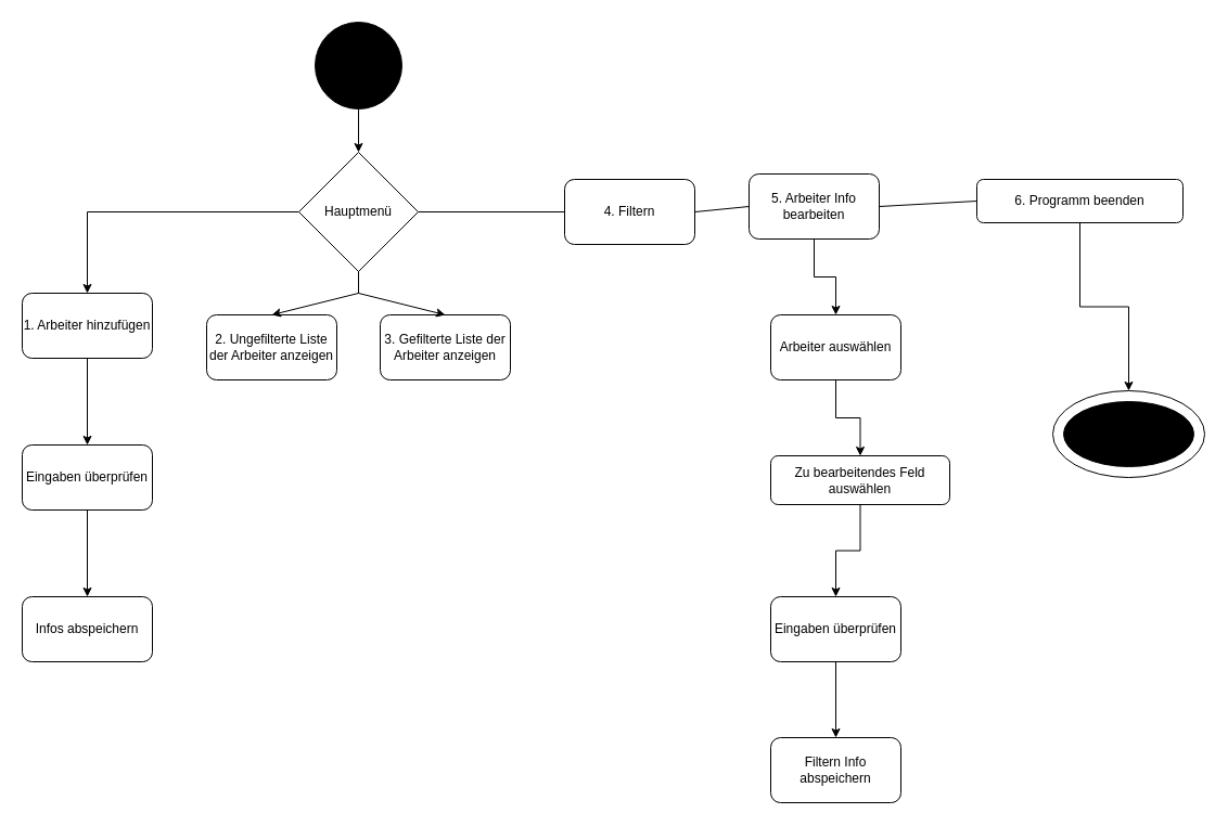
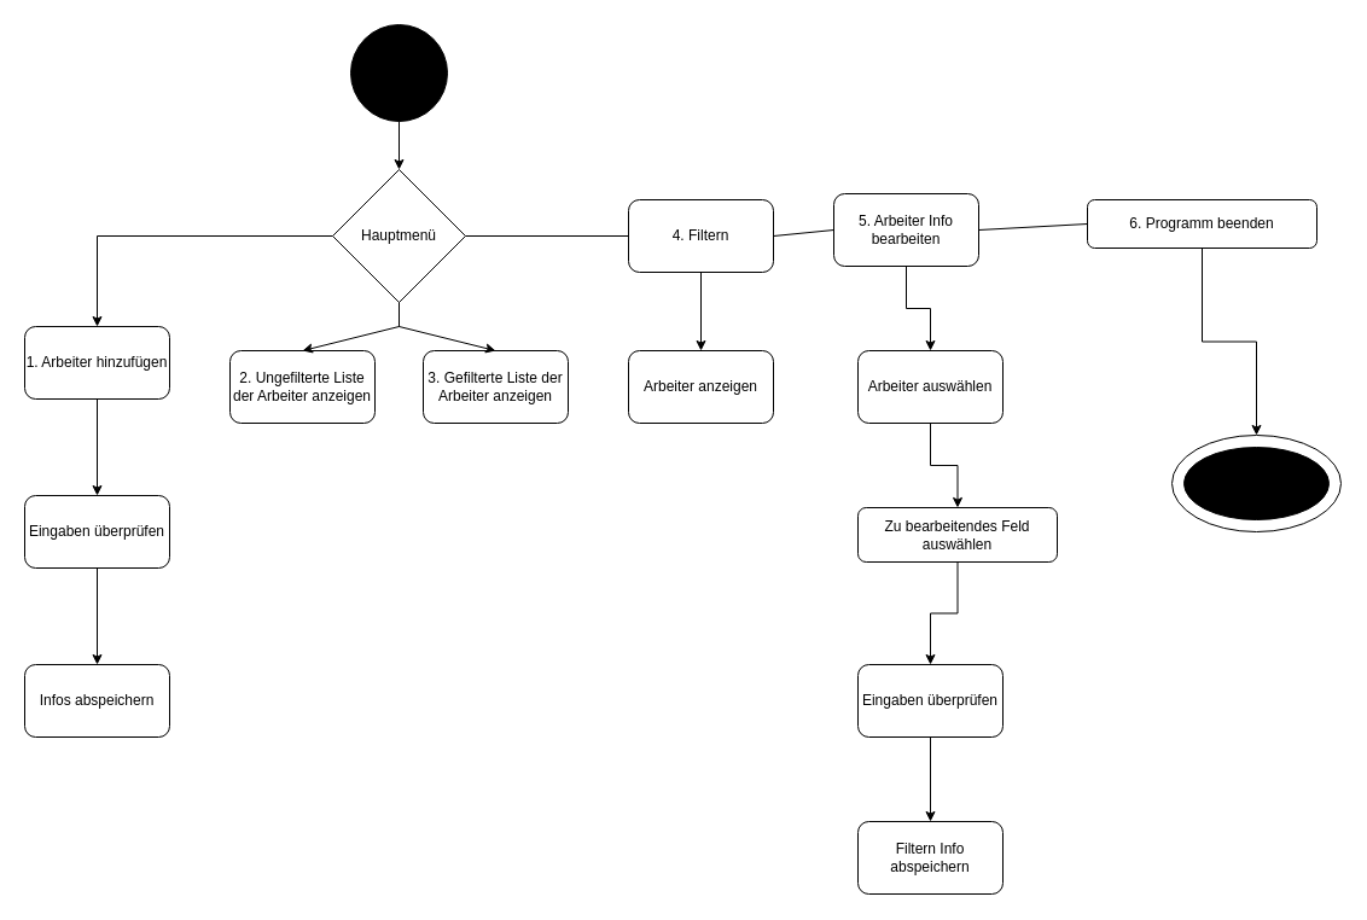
  <mxCell id="0" />
  <mxCell id="1" parent="0" />
  <mxCell id="2" value="" style="edgeStyle=orthogonalEdgeStyle;rounded=0;orthogonalLoop=1;jettySize=auto;html=1;" parent="1" source="3" target="5" edge="1"><mxGeometry relative="1" as="geometry" /></mxCell>
  <mxCell id="3" value="" style="ellipse;whiteSpace=wrap;html=1;aspect=fixed;fillColor=#000000;" parent="1" vertex="1"><mxGeometry x="290" y="20" width="80" height="80" as="geometry" /></mxCell>
  <mxCell id="4" value="" style="edgeStyle=orthogonalEdgeStyle;rounded=0;orthogonalLoop=1;jettySize=auto;html=1;" parent="1" source="5" target="7" edge="1"><mxGeometry relative="1" as="geometry" /></mxCell>
  <mxCell id="5" value="Hauptmenü" style="rhombus;whiteSpace=wrap;html=1;fillColor=#FFFFFF;" parent="1" vertex="1"><mxGeometry x="275" y="140" width="110" height="110" as="geometry" /></mxCell>
  <mxCell id="6" value="" style="edgeStyle=orthogonalEdgeStyle;rounded=0;orthogonalLoop=1;jettySize=auto;html=1;" parent="1" source="7" target="11" edge="1"><mxGeometry relative="1" as="geometry" /></mxCell>
  <mxCell id="7" value="1. Arbeiter hinzufügen" style="rounded=1;whiteSpace=wrap;html=1;fillColor=#FFFFFF;" parent="1" vertex="1"><mxGeometry x="20" y="270" width="120" height="60" as="geometry" /></mxCell>
  <mxCell id="8" value="3. Gefilterte Liste der Arbeiter anzeigen" style="rounded=1;whiteSpace=wrap;html=1;fillColor=#FFFFFF;" parent="1" vertex="1"><mxGeometry x="350" y="290" width="120" height="60" as="geometry" /></mxCell>
  <mxCell id="9" value="2. Ungefilterte Liste der Arbeiter anzeigen" style="rounded=1;whiteSpace=wrap;html=1;fillColor=#FFFFFF;" parent="1" vertex="1"><mxGeometry x="190" y="290" width="120" height="60" as="geometry" /></mxCell>
  <mxCell id="10" value="" style="edgeStyle=orthogonalEdgeStyle;rounded=0;orthogonalLoop=1;jettySize=auto;html=1;" parent="1" source="11" target="12" edge="1"><mxGeometry relative="1" as="geometry" /></mxCell>
  <mxCell id="11" value="Eingaben überprüfen" style="whiteSpace=wrap;html=1;fillColor=#FFFFFF;rounded=1;" parent="1" vertex="1"><mxGeometry x="20" y="410" width="120" height="60" as="geometry" /></mxCell>
  <mxCell id="12" value="Infos abspeichern" style="whiteSpace=wrap;html=1;fillColor=#FFFFFF;rounded=1;" parent="1" vertex="1"><mxGeometry x="20" y="550" width="120" height="60" as="geometry" /></mxCell>
+ <mxCell id="13" value="" style="edgeStyle=orthogonalEdgeStyle;rounded=0;orthogonalLoop=1;jettySize=auto;html=1;fontFamily=Helvetica;fontSize=12;fontColor=default;" parent="1" source="14" target="24" edge="1"><mxGeometry relative="1" as="geometry" /></mxCell>
  <mxCell id="14" value="4. Filtern" style="rounded=1;whiteSpace=wrap;html=1;fontFamily=Helvetica;fontSize=12;fontColor=default;strokeColor=default;fillColor=#FFFFFF;" parent="1" vertex="1"><mxGeometry x="520" y="165" width="120" height="60" as="geometry" /></mxCell>
  <mxCell id="15" value="" style="endArrow=classic;html=1;rounded=0;fontFamily=Helvetica;fontSize=12;fontColor=default;exitX=0.5;exitY=1;exitDx=0;exitDy=0;entryX=0.5;entryY=0;entryDx=0;entryDy=0;" parent="1" source="5" target="8" edge="1"><mxGeometry width="50" height="50" relative="1" as="geometry"><mxPoint x="590" y="490" as="sourcePoint" /><mxPoint x="640" y="440" as="targetPoint" /><Array as="points"><mxPoint x="330" y="270" /></Array></mxGeometry></mxCell>
  <mxCell id="16" value="" style="endArrow=classic;html=1;rounded=0;fontFamily=Helvetica;fontSize=12;fontColor=default;entryX=0.5;entryY=0;entryDx=0;entryDy=0;" parent="1" target="9" edge="1"><mxGeometry width="50" height="50" relative="1" as="geometry"><mxPoint x="330" y="250" as="sourcePoint" /><mxPoint x="640" y="440" as="targetPoint" /><Array as="points"><mxPoint x="330" y="270" /></Array></mxGeometry></mxCell>
  <mxCell id="17" value="" style="endArrow=none;html=1;rounded=0;fontFamily=Helvetica;fontSize=12;fontColor=default;exitX=1;exitY=0.5;exitDx=0;exitDy=0;entryX=0;entryY=0.5;entryDx=0;entryDy=0;" parent="1" source="5" target="14" edge="1"><mxGeometry width="50" height="50" relative="1" as="geometry"><mxPoint x="590" y="490" as="sourcePoint" /><mxPoint x="640" y="440" as="targetPoint" /></mxGeometry></mxCell>
  <mxCell id="18" value="" style="edgeStyle=orthogonalEdgeStyle;rounded=0;orthogonalLoop=1;jettySize=auto;html=1;fontFamily=Helvetica;fontSize=12;fontColor=default;" parent="1" source="19" target="26" edge="1"><mxGeometry relative="1" as="geometry" /></mxCell>
  <mxCell id="19" value="5. Arbeiter Info bearbeiten" style="rounded=1;whiteSpace=wrap;html=1;fontFamily=Helvetica;fontSize=12;fontColor=default;strokeColor=default;fillColor=#FFFFFF;" parent="1" vertex="1"><mxGeometry x="690" y="160" width="120" height="60" as="geometry" /></mxCell>
  <mxCell id="20" value="" style="edgeStyle=orthogonalEdgeStyle;rounded=0;orthogonalLoop=1;jettySize=auto;html=1;fontFamily=Helvetica;fontSize=12;fontColor=default;" parent="1" source="21" target="32" edge="1"><mxGeometry relative="1" as="geometry" /></mxCell>
  <mxCell id="21" value="6. Programm beenden" style="rounded=1;whiteSpace=wrap;html=1;fontFamily=Helvetica;fontSize=12;fontColor=default;strokeColor=default;fillColor=#FFFFFF;" parent="1" vertex="1"><mxGeometry x="900" y="165" width="190" height="40" as="geometry" /></mxCell>
  <mxCell id="22" value="" style="endArrow=none;html=1;rounded=0;fontFamily=Helvetica;fontSize=12;fontColor=default;exitX=1;exitY=0.5;exitDx=0;exitDy=0;entryX=0;entryY=0.5;entryDx=0;entryDy=0;" parent="1" source="14" target="19" edge="1"><mxGeometry width="50" height="50" relative="1" as="geometry"><mxPoint x="740" y="490" as="sourcePoint" /><mxPoint x="790" y="440" as="targetPoint" /></mxGeometry></mxCell>
  <mxCell id="23" value="" style="endArrow=none;html=1;rounded=0;fontFamily=Helvetica;fontSize=12;fontColor=default;exitX=1;exitY=0.5;exitDx=0;exitDy=0;entryX=0;entryY=0.5;entryDx=0;entryDy=0;" parent="1" source="19" target="21" edge="1"><mxGeometry width="50" height="50" relative="1" as="geometry"><mxPoint x="740" y="490" as="sourcePoint" /><mxPoint x="790" y="440" as="targetPoint" /></mxGeometry></mxCell>
+ <mxCell id="24" value="Arbeiter anzeigen" style="whiteSpace=wrap;html=1;fillColor=#FFFFFF;rounded=1;" parent="1" vertex="1"><mxGeometry x="520" y="290" width="120" height="60" as="geometry" /></mxCell>
  <mxCell id="25" value="" style="edgeStyle=orthogonalEdgeStyle;rounded=0;orthogonalLoop=1;jettySize=auto;html=1;fontFamily=Helvetica;fontSize=12;fontColor=default;" parent="1" source="26" target="28" edge="1"><mxGeometry relative="1" as="geometry" /></mxCell>
  <mxCell id="26" value="Arbeiter auswählen" style="whiteSpace=wrap;html=1;fillColor=#FFFFFF;rounded=1;" parent="1" vertex="1"><mxGeometry x="710" y="290" width="120" height="60" as="geometry" /></mxCell>
  <mxCell id="27" value="" style="edgeStyle=orthogonalEdgeStyle;rounded=0;orthogonalLoop=1;jettySize=auto;html=1;fontFamily=Helvetica;fontSize=12;fontColor=default;" parent="1" source="28" target="30" edge="1"><mxGeometry relative="1" as="geometry" /></mxCell>
  <mxCell id="28" value="Zu bearbeitendes Feld auswählen" style="whiteSpace=wrap;html=1;fillColor=#FFFFFF;rounded=1;" parent="1" vertex="1"><mxGeometry x="710" y="420" width="165" height="45" as="geometry" /></mxCell>
  <mxCell id="29" value="" style="edgeStyle=orthogonalEdgeStyle;rounded=0;orthogonalLoop=1;jettySize=auto;html=1;fontFamily=Helvetica;fontSize=12;fontColor=default;" parent="1" source="30" target="31" edge="1"><mxGeometry relative="1" as="geometry" /></mxCell>
  <mxCell id="30" value="Eingaben überprüfen" style="whiteSpace=wrap;html=1;fillColor=#FFFFFF;rounded=1;" parent="1" vertex="1"><mxGeometry x="710" y="550" width="120" height="60" as="geometry" /></mxCell>
  <mxCell id="31" value="Filtern Info abspeichern" style="whiteSpace=wrap;html=1;fillColor=#FFFFFF;rounded=1;" parent="1" vertex="1"><mxGeometry x="710" y="680" width="120" height="60" as="geometry" /></mxCell>
  <mxCell id="32" value="" style="ellipse;whiteSpace=wrap;html=1;fillColor=#FFFFFF;rounded=1;" parent="1" vertex="1"><mxGeometry x="970" y="360" width="140" height="80" as="geometry" /></mxCell>
  <mxCell id="33" value="" style="ellipse;whiteSpace=wrap;html=1;fillColor=#000000;rounded=1;" parent="1" vertex="1"><mxGeometry x="980" y="370" width="120" height="60" as="geometry" /></mxCell>
